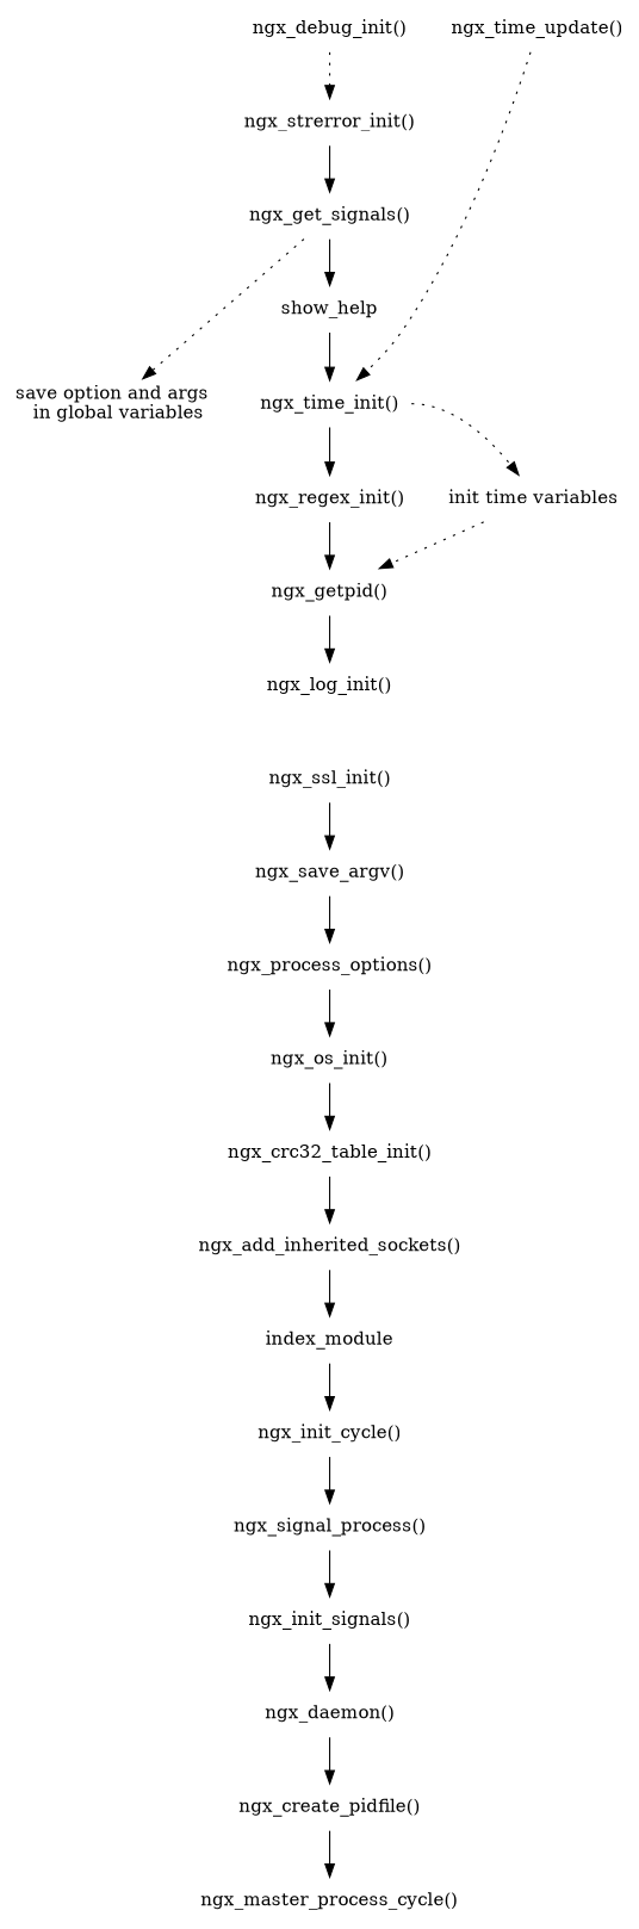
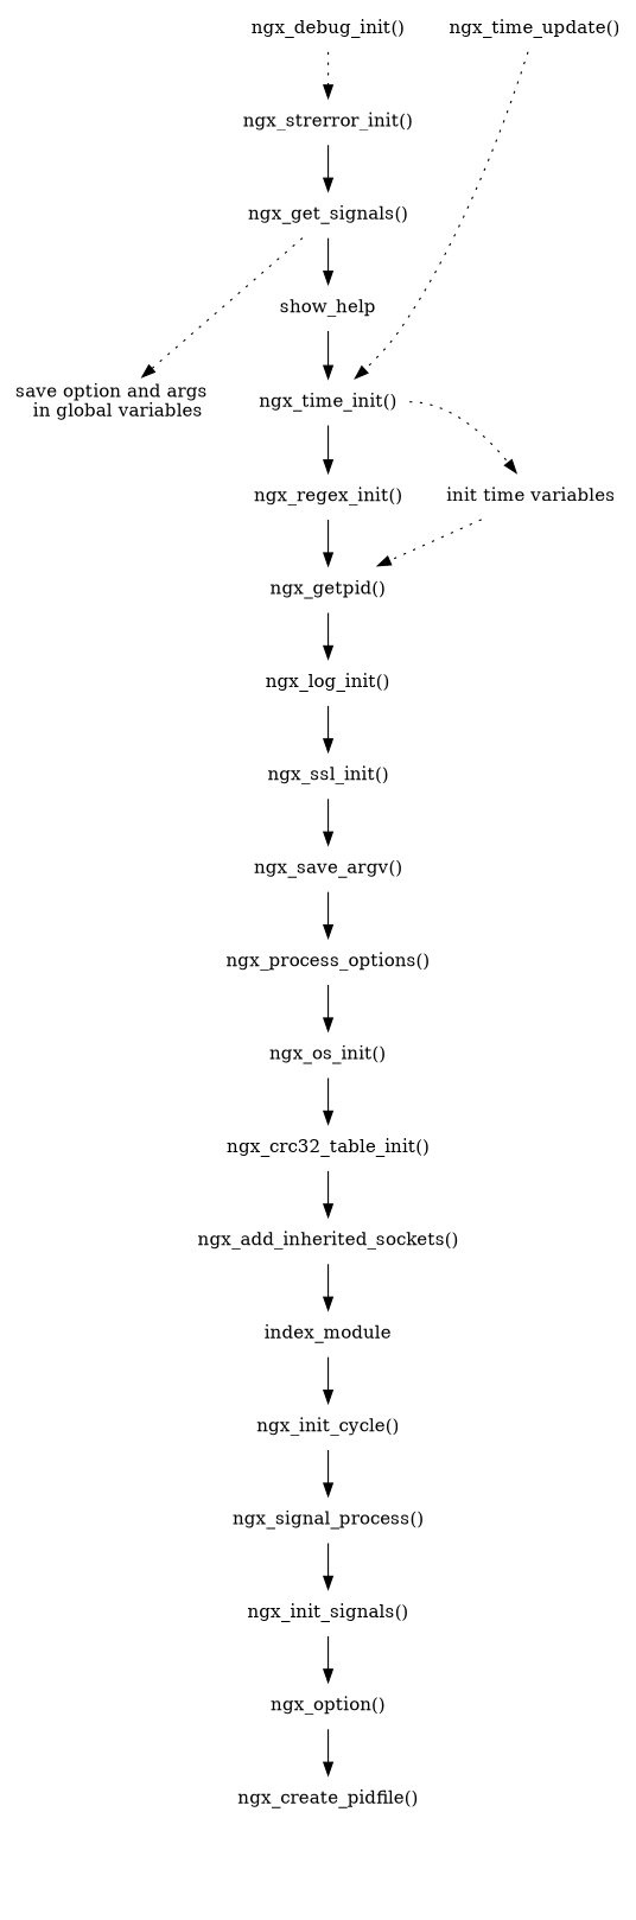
  digraph {
    node [shape=none]
    "ngx_debug_init()"
    "ngx_strerror_init()"
    n3 [label="ngx_get_signals()"]
    show_help
    "save option and args \n in global variables"
    "ngx_time_init()"
    "ngx_regex_init()"
    "init time variables"
    "ngx_getpid()"
    "ngx_log_init()"
    "ngx_ssl_init()"
    "ngx_save_argv()"
    "ngx_process_options()"
    "ngx_os_init()"
    "ngx_crc32_table_init()"
    "ngx_add_inherited_sockets()"
    index_module
    "ngx_init_cycle()"
    "ngx_signal_process()"
    "ngx_init_signals()"
-   "ngx_daemon()"
+   "ngx_daemon()" [label="ngx_option()"]
    "ngx_create_pidfile()"
-   "ngx_master_process_cycle()"
    "ngx_time_update()"
    "ngx_debug_init()" -> "ngx_strerror_init()" [style=dotted]
    "ngx_strerror_init()" -> n3
    n3 -> show_help
    n3 -> "save option and args \n in global variables" [style=dotted weight=0]
    show_help -> "ngx_time_init()"
    "ngx_time_init()" -> "ngx_regex_init()"
    "ngx_time_init()" -> "init time variables" [style=dotted tailport=e weight=0]
    "ngx_regex_init()" -> "ngx_getpid()"
    "init time variables" -> "ngx_getpid()" [style=dotted weight=0]
    "ngx_getpid()" -> "ngx_log_init()"
+   "ngx_log_init()" -> "ngx_ssl_init()"
    "ngx_ssl_init()" -> "ngx_save_argv()"
    "ngx_save_argv()" -> "ngx_process_options()"
    "ngx_process_options()" -> "ngx_os_init()"
    "ngx_os_init()" -> "ngx_crc32_table_init()"
    "ngx_crc32_table_init()" -> "ngx_add_inherited_sockets()"
    "ngx_add_inherited_sockets()" -> index_module
    index_module -> "ngx_init_cycle()"
    "ngx_init_cycle()" -> "ngx_signal_process()"
    "ngx_signal_process()" -> "ngx_init_signals()"
    "ngx_init_signals()" -> "ngx_daemon()"
    "ngx_daemon()" -> "ngx_create_pidfile()"
-   "ngx_create_pidfile()" -> "ngx_master_process_cycle()"
    "ngx_time_update()" -> "ngx_time_init()" [headport=ns style=dotted weight=0]
  }
